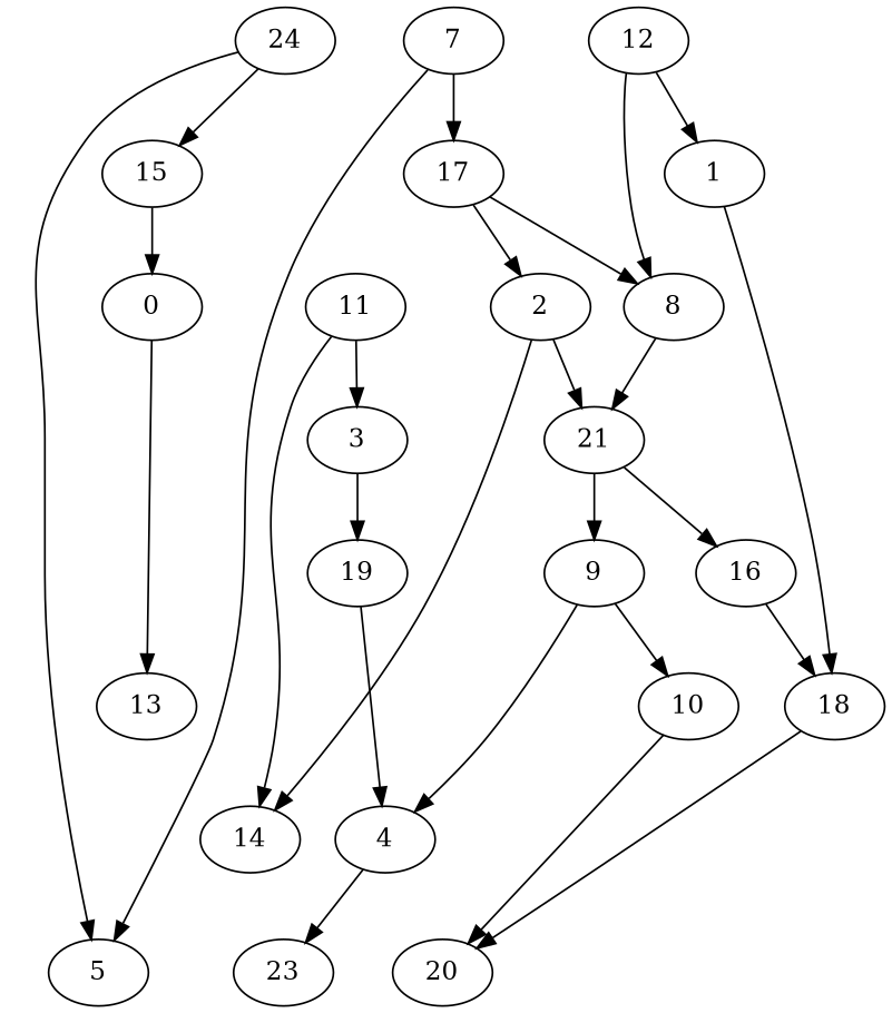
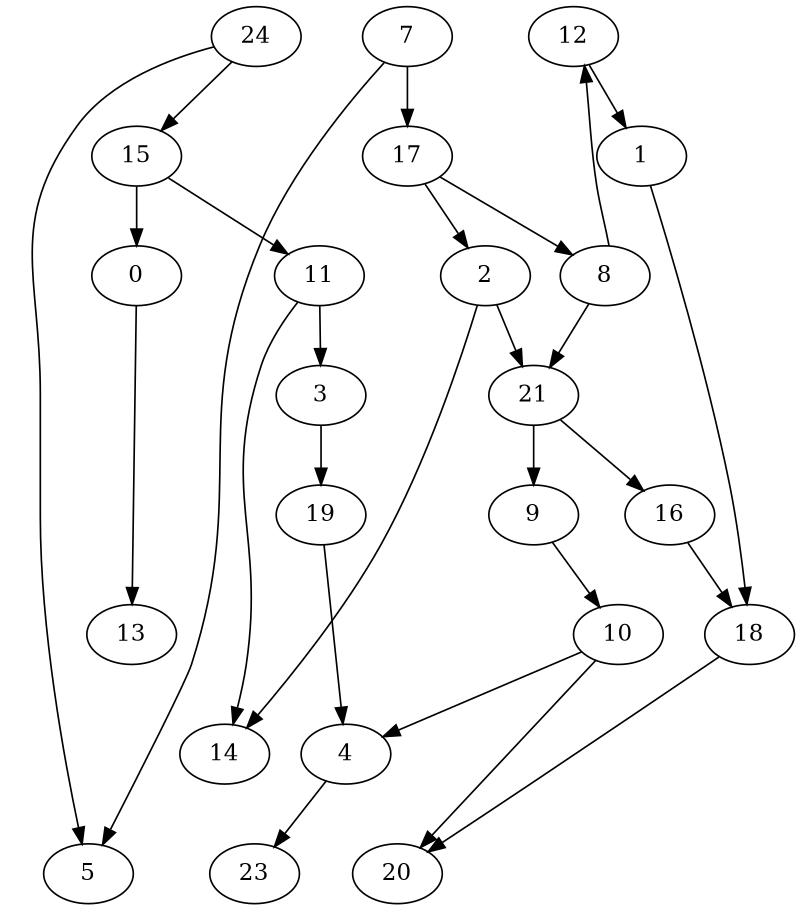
  digraph {
    edge [weight=0]
    0
    13
    1
    18
    20
    2
    14
    21
    9
    16
    4
    10
    23
    3
    19
    7
    5
    17
    8
    12
    24
    15
    11
    0 -> 13
    1 -> 18
    18 -> 20
    2 -> 14
    2 -> 21
    21 -> 9 [weight=1]
    21 -> 16
-   9 -> 4
+   10 -> 4
    9 -> 10
    16 -> 18
    4 -> 23
    10 -> 20
    3 -> 19
    19 -> 4
    7 -> 5
    7 -> 17 [weight=1]
    17 -> 2
    17 -> 8
    8 -> 21
-   12 -> 8
+   8 -> 12
    12 -> 1
    24 -> 5
    24 -> 15
    15 -> 0
+   15 -> 11
    11 -> 14
    11 -> 3
  }
